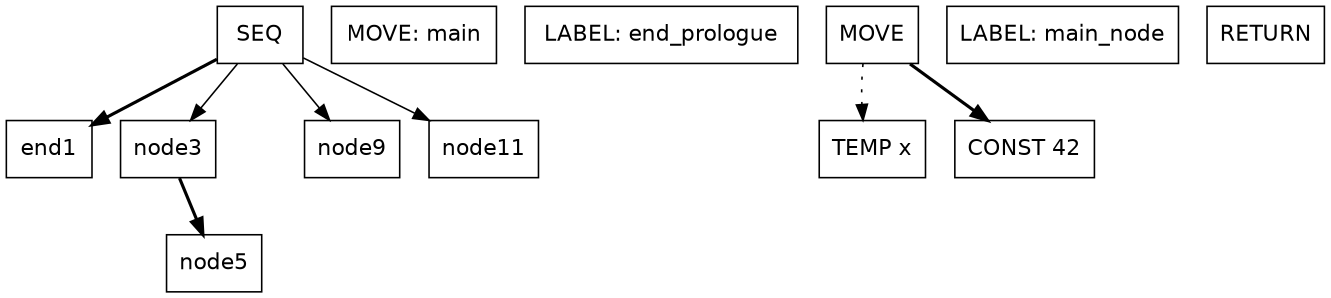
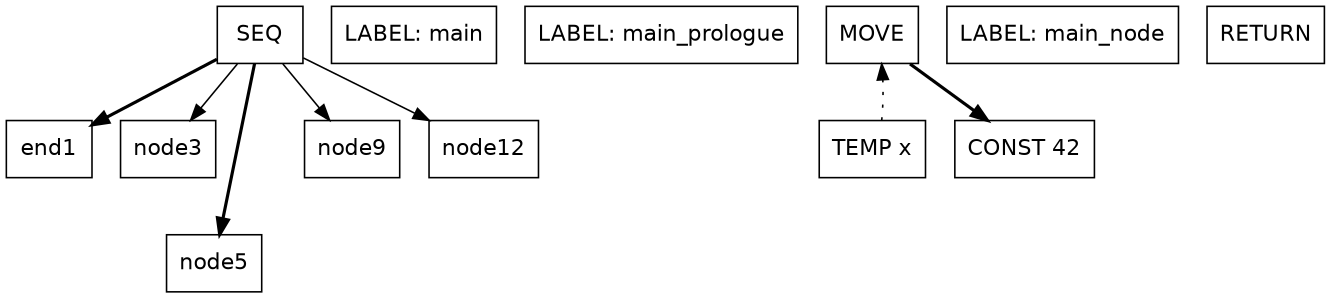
  digraph {
    fontname="DejaVu Sans"
    node [fontname="DejaVu Sans" shape=box]
    edge [fontname="DejaVu Sans" style=bold]
    n1 [label=SEQ]
    n2 [label=end1]
    node3
    node5
    node9
-   node11
-   n7 [label="MOVE: main"]
-   n8 [label="LABEL: end_prologue"]
+   node11 [label=node12]
+   n7 [label="LABEL: main"]
+   n8 [label="LABEL: main_prologue"]
    n9 [label=MOVE]
    n10 [label="TEMP x"]
    n11 [label="CONST 42"]
    n12 [label="LABEL: main_node"]
    n13 [label=RETURN]
    n1 -> n2
    n1 -> node3 [style=solid]
-   node3 -> node5
+   n1 -> node5
    n1 -> node9 [style=solid]
    n1 -> node11 [style=solid]
-   n9 -> n10 [style=dotted]
+   n10 -> n9 [style=dotted]
    n9 -> n11
  }
